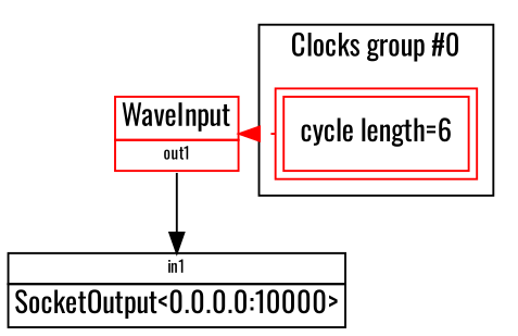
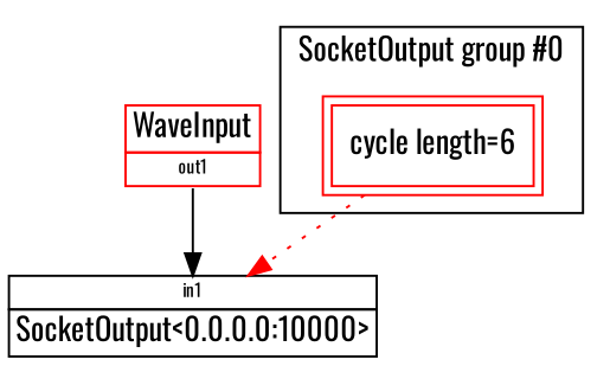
  digraph {
    fontname=Oswald
    node [color=red fontname=Oswald shape=plain]
    edge [fontname=Oswald]
    n1 [label=<<TABLE BORDER="0" CELLBORDER="1" CELLSPACING="0">       <TR><TD COLSPAN="1">WaveInput</TD></TR>       <TR><TD COLSPAN="1" PORT="out1"><FONT POINT-SIZE="8.0">out1</FONT></TD></TR>       </TABLE>>]
    n2 [label=<<TABLE BORDER="0" CELLBORDER="1" CELLSPACING="0">       <TR><TD COLSPAN="1" PORT="in1"><FONT POINT-SIZE="8.0">in1</FONT></TD></TR>       <TR><TD COLSPAN="1">SocketOutput&lt;0.0.0.0:10000&gt;</TD></TR>       </TABLE>> color=""]
    n3 [label="cycle length=6" peripheries=2 shape=box]
    subgraph sub_1 {
      style=invis
      n1
      n2
      n3
    }
    subgraph cluster_2 {
-     label="Clocks group #0"
+     label="SocketOutput group #0"
      n3
    }
    n1 -> n2 [headport=in1 tailport=out1]
-   n3 -> n1 [color=red constraint=false style=dotted]
+   n3 -> n2 [color=red constraint=false style=dotted]
  }
